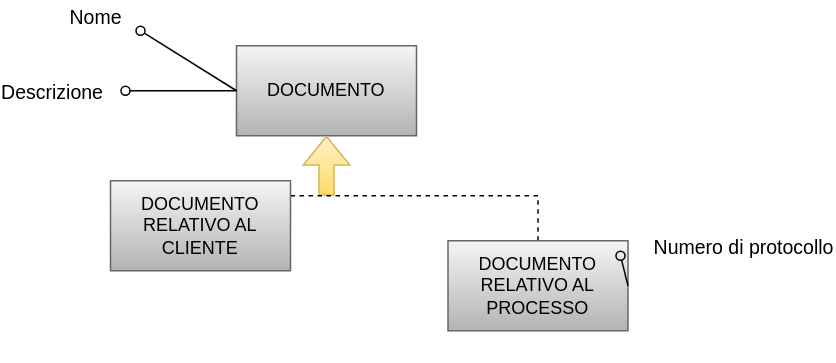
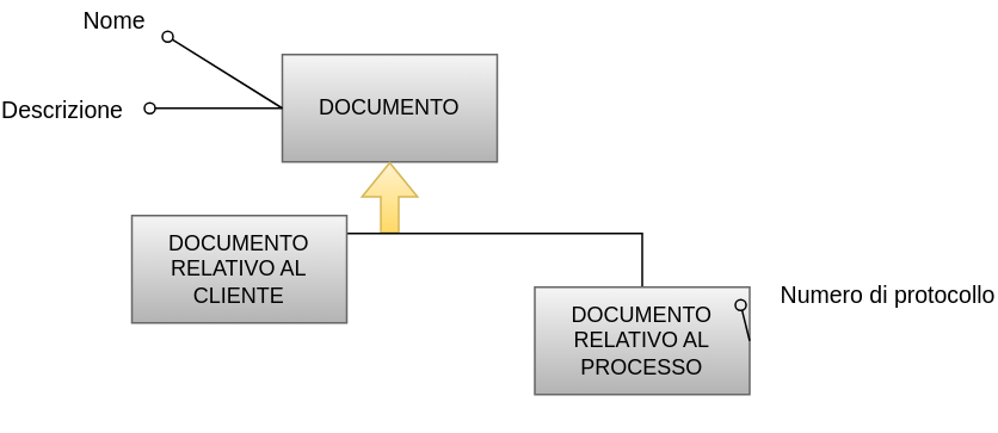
  <mxCell id="0" />
  <mxCell id="1" parent="0" />
  <mxCell id="2" value="DOCUMENTO" style="rounded=0;whiteSpace=wrap;html=1;fillColor=#f5f5f5;gradientColor=#b3b3b3;strokeColor=#666666;" vertex="1" parent="1"><mxGeometry x="104" y="30" width="120" height="60" as="geometry" /></mxCell>
  <mxCell id="3" value="" style="endArrow=oval;html=1;rounded=0;exitX=0;exitY=0.5;exitDx=0;exitDy=0;endFill=0;" edge="1" parent="1" source="2"><mxGeometry width="50" height="50" relative="1" as="geometry"><mxPoint x="40" y="60" as="sourcePoint" /><mxPoint x="40" y="20" as="targetPoint" /></mxGeometry></mxCell>
  <mxCell id="4" value="&lt;font style=&quot;font-size: 13px&quot;&gt;Nome&lt;/font&gt;" style="edgeLabel;html=1;align=center;verticalAlign=middle;resizable=0;points=[];" vertex="1" connectable="0" parent="3"><mxGeometry x="0.582" y="1" relative="1" as="geometry"><mxPoint x="-43" y="-19" as="offset" /></mxGeometry></mxCell>
  <mxCell id="5" value="" style="shape=flexArrow;endArrow=classic;html=1;rounded=0;fontSize=13;fillColor=#fff2cc;gradientColor=#ffd966;strokeColor=#d6b656;" edge="1" parent="1"><mxGeometry width="50" height="50" relative="1" as="geometry"><mxPoint x="164" y="130" as="sourcePoint" /><mxPoint x="164" y="90" as="targetPoint" /></mxGeometry></mxCell>
- <mxCell id="6" style="edgeStyle=orthogonalEdgeStyle;rounded=0;orthogonalLoop=1;jettySize=auto;html=1;entryX=0.5;entryY=0;entryDx=0;entryDy=0;fontSize=13;endArrow=none;endFill=0;dashed=1;" edge="1" parent="1" source="7" target="8"><mxGeometry relative="1" as="geometry"><Array as="points"><mxPoint x="80" y="130" /><mxPoint x="250" y="130" /></Array></mxGeometry></mxCell>
+ <mxCell id="6" style="edgeStyle=orthogonalEdgeStyle;rounded=0;orthogonalLoop=1;jettySize=auto;html=1;entryX=0.5;entryY=0;entryDx=0;entryDy=0;fontSize=13;endArrow=none;endFill=0;" edge="1" parent="1" source="7" target="8"><mxGeometry relative="1" as="geometry"><Array as="points"><mxPoint x="80" y="130" /><mxPoint x="250" y="130" /></Array></mxGeometry></mxCell>
  <mxCell id="7" value="DOCUMENTO RELATIVO AL CLIENTE" style="rounded=0;whiteSpace=wrap;html=1;fillColor=#f5f5f5;gradientColor=#b3b3b3;strokeColor=#666666;" vertex="1" parent="1"><mxGeometry x="20" y="120" width="120" height="60" as="geometry" /></mxCell>
  <mxCell id="8" value="DOCUMENTO RELATIVO AL PROCESSO" style="rounded=0;whiteSpace=wrap;html=1;fillColor=#f5f5f5;gradientColor=#b3b3b3;strokeColor=#666666;" vertex="1" parent="1"><mxGeometry x="245" y="160" width="120" height="60" as="geometry" /></mxCell>
  <mxCell id="9" value="" style="endArrow=oval;html=1;rounded=0;exitX=0;exitY=0.5;exitDx=0;exitDy=0;endFill=0;" edge="1" parent="1" source="2"><mxGeometry width="50" height="50" relative="1" as="geometry"><mxPoint x="84" y="90" as="sourcePoint" /><mxPoint x="30" y="60" as="targetPoint" /></mxGeometry></mxCell>
  <mxCell id="10" value="&lt;font style=&quot;font-size: 13px&quot;&gt;Descrizione&lt;/font&gt;" style="edgeLabel;html=1;align=center;verticalAlign=middle;resizable=0;points=[];" vertex="1" connectable="0" parent="9"><mxGeometry x="0.582" y="1" relative="1" as="geometry"><mxPoint x="-65" y="-1" as="offset" /></mxGeometry></mxCell>
  <mxCell id="11" value="" style="endArrow=oval;html=1;rounded=0;exitX=1;exitY=0.5;exitDx=0;exitDy=0;endFill=0;" edge="1" parent="1" source="8"><mxGeometry width="50" height="50" relative="1" as="geometry"><mxPoint x="424" y="190" as="sourcePoint" /><mxPoint x="360" y="170" as="targetPoint" /></mxGeometry></mxCell>
  <mxCell id="12" value="&lt;font style=&quot;font-size: 13px&quot;&gt;Numero di protocollo&lt;/font&gt;" style="edgeLabel;html=1;align=center;verticalAlign=middle;resizable=0;points=[];" vertex="1" connectable="0" parent="11"><mxGeometry x="0.582" y="1" relative="1" as="geometry"><mxPoint x="81" y="-11" as="offset" /></mxGeometry></mxCell>
